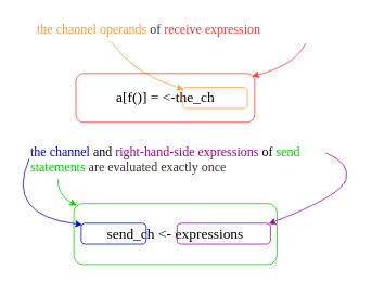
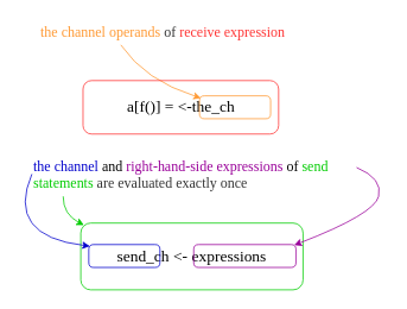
  <mxCell id="0" />
  <mxCell id="1" parent="0" />
  <mxCell id="2" value="" style="group" parent="1" vertex="1" connectable="0"><mxGeometry x="42.5" y="20" width="370" height="130" as="geometry" /></mxCell>
  <mxCell id="3" value="&lt;span style=&quot;box-sizing: border-box; font-size: 16px; font-style: normal; font-variant-ligatures: normal; font-variant-caps: normal; letter-spacing: normal; orphans: 4; text-align: left; text-indent: 0px; text-transform: none; widows: 2; word-spacing: 0px; -webkit-text-stroke-width: 0px; text-decoration-style: initial; text-decoration-color: initial;&quot; class=&quot;md-pair-s&quot;&gt;&lt;span style=&quot;box-sizing: border-box; font-size: 16px;&quot;&gt;&lt;span style=&quot;box-sizing: border-box; font-size: 16px;&quot; class=&quot;md-plain&quot;&gt;&lt;font color=&quot;#ff9933&quot; style=&quot;font-size: 16px;&quot;&gt;the channel operands&lt;/font&gt;&lt;font color=&quot;#333333&quot; style=&quot;font-size: 16px;&quot;&gt; of &lt;/font&gt;&lt;font color=&quot;#ff3333&quot; style=&quot;font-size: 16px;&quot;&gt;receive expression&amp;nbsp;&lt;/font&gt;&lt;/span&gt;&lt;/span&gt;&lt;/span&gt;" style="text;whiteSpace=wrap;html=1;fontFamily=Verdana;fontSize=16;fillColor=none;labelBackgroundColor=none;" parent="2" vertex="1"><mxGeometry width="370" height="30" as="geometry" /></mxCell>
- <mxCell id="4" value="" style="curved=1;endArrow=classic;html=1;rounded=0;fontSize=16;entryX=0.986;entryY=0.056;entryDx=0;entryDy=0;strokeColor=#FF3333;exitX=0.899;exitY=1.09;exitDx=0;exitDy=0;exitPerimeter=0;entryPerimeter=0;" parent="2" source="3" target="7" edge="1"><mxGeometry width="50" height="50" relative="1" as="geometry"><mxPoint x="268.19" y="157.01" as="sourcePoint" /><mxPoint x="-51.81" y="17.01" as="targetPoint" /><Array as="points"><mxPoint x="320" y="60" /></Array></mxGeometry></mxCell>
  <mxCell id="5" value="" style="curved=1;endArrow=classic;html=1;rounded=0;strokeColor=#FF9933;fontSize=16;fontColor=#FF9933;exitX=0.25;exitY=1;exitDx=0;exitDy=0;entryX=0.02;entryY=0.094;entryDx=0;entryDy=0;entryPerimeter=0;" parent="2" source="3" target="8" edge="1"><mxGeometry width="50" height="50" relative="1" as="geometry"><mxPoint x="90" y="10" as="sourcePoint" /><mxPoint x="190" y="90" as="targetPoint" /><Array as="points"><mxPoint x="120" y="70" /></Array></mxGeometry></mxCell>
  <mxCell id="6" value="" style="group;fillColor=default;opacity=0;" parent="2" vertex="1" connectable="0"><mxGeometry x="50" y="70" width="220" height="60" as="geometry" /></mxCell>
  <mxCell id="7" value="&lt;font style=&quot;font-size: 18px;&quot;&gt;a[f()] = &amp;lt;-the_ch&lt;/font&gt;" style="rounded=1;whiteSpace=wrap;html=1;fontSize=14;fontFamily=Lucida Console;strokeColor=#FF3333;arcSize=16;fillColor=none;" parent="6" vertex="1"><mxGeometry width="220" height="60" as="geometry" /></mxCell>
  <mxCell id="8" value="" style="rounded=1;whiteSpace=wrap;html=1;labelBackgroundColor=none;fontSize=16;fontColor=#FF9933;fillColor=none;strokeColor=#FF9933;arcSize=21;" parent="6" vertex="1"><mxGeometry x="131" y="17.143" width="80" height="25.714" as="geometry" /></mxCell>
  <mxCell id="9" value="" style="group" parent="1" vertex="1" connectable="0"><mxGeometry x="20" y="170" width="415" height="155" as="geometry" /></mxCell>
  <mxCell id="10" value="&lt;span style=&quot;font-family: Verdana; font-size: 16px; font-style: normal; font-variant-ligatures: normal; font-variant-caps: normal; font-weight: 400; letter-spacing: normal; text-align: left; text-indent: 0px; text-transform: none; widows: 2; word-spacing: 0px; -webkit-text-stroke-width: 0px; text-decoration-thickness: initial; text-decoration-style: initial; text-decoration-color: initial; box-sizing: border-box; orphans: 4;&quot; class=&quot;md-pair-s&quot;&gt;&lt;span style=&quot;box-sizing: border-box; font-size: 16px;&quot;&gt;&lt;span style=&quot;box-sizing: border-box; font-size: 16px;&quot; class=&quot;md-plain&quot;&gt;&lt;font color=&quot;#0000cc&quot; style=&quot;font-size: 16px;&quot;&gt;the channel&lt;/font&gt;&lt;font style=&quot;color: rgb(0, 0, 0); font-size: 16px;&quot; color=&quot;#333333&quot;&gt; and &lt;/font&gt;&lt;font color=&quot;#990099&quot; style=&quot;font-size: 16px;&quot;&gt;right-hand-side expressions&lt;/font&gt;&lt;font style=&quot;color: rgb(0, 0, 0); font-size: 16px;&quot; color=&quot;#333333&quot;&gt; of&lt;span&gt;&amp;nbsp;&lt;/span&gt;&lt;/font&gt;&lt;font color=&quot;#00cc00&quot; style=&quot;font-size: 16px;&quot;&gt;send statements&lt;/font&gt;&lt;/span&gt;&lt;/span&gt;&lt;/span&gt;&lt;span style=&quot;font-family: Verdana; font-size: 16px; font-style: normal; font-variant-ligatures: normal; font-variant-caps: normal; font-weight: 400; letter-spacing: normal; text-align: left; text-indent: 0px; text-transform: none; widows: 2; word-spacing: 0px; -webkit-text-stroke-width: 0px; text-decoration-thickness: initial; text-decoration-style: initial; text-decoration-color: initial; box-sizing: border-box; color: rgb(51, 51, 51); orphans: 4;&quot; class=&quot;md-plain md-expand&quot;&gt;&amp;nbsp;are evaluated exactly once&lt;/span&gt;" style="text;whiteSpace=wrap;html=1;fontSize=16;fontColor=#FF9933;" parent="9" vertex="1"><mxGeometry x="15" width="400" height="50" as="geometry" /></mxCell>
  <mxCell id="11" value="" style="group;fillColor=none;" parent="9" vertex="1" connectable="0"><mxGeometry x="70" y="80" width="250" height="75" as="geometry" /></mxCell>
  <mxCell id="12" value="send_ch &amp;lt;- expressions" style="rounded=1;whiteSpace=wrap;html=1;fontSize=18;fontFamily=Lucida Console;strokeColor=#00CC00;fillColor=none;" parent="11" vertex="1"><mxGeometry width="250" height="75" as="geometry" /></mxCell>
  <mxCell id="13" value="" style="rounded=1;whiteSpace=wrap;html=1;labelBackgroundColor=none;fontSize=16;fontColor=#FF9933;fillColor=none;strokeColor=#0000CC;arcSize=21;" parent="11" vertex="1"><mxGeometry x="9" y="24.143" width="80" height="25.714" as="geometry" /></mxCell>
  <mxCell id="14" value="" style="rounded=1;whiteSpace=wrap;html=1;labelBackgroundColor=none;fontSize=16;fontColor=#FF9933;fillColor=none;strokeColor=#990099;arcSize=21;" parent="11" vertex="1"><mxGeometry x="127" y="24.14" width="115" height="25.71" as="geometry" /></mxCell>
  <mxCell id="15" value="" style="curved=1;endArrow=classic;html=1;rounded=0;fontSize=16;entryX=0.015;entryY=0.069;entryDx=0;entryDy=0;strokeColor=#0000CC;exitX=0;exitY=0.5;exitDx=0;exitDy=0;entryPerimeter=0;" parent="9" source="10" target="13" edge="1"><mxGeometry width="50" height="50" relative="1" as="geometry"><mxPoint x="15.0" y="19.34" as="sourcePoint" /><mxPoint x="-50.71" y="60" as="targetPoint" /><Array as="points"><mxPoint y="60" /><mxPoint x="30" y="100" /></Array></mxGeometry></mxCell>
  <mxCell id="16" value="" style="curved=1;endArrow=classic;html=1;rounded=0;fontSize=16;entryX=0.014;entryY=0.032;entryDx=0;entryDy=0;strokeColor=#00CC00;entryPerimeter=0;exitX=0.088;exitY=1;exitDx=0;exitDy=0;exitPerimeter=0;" parent="9" source="10" target="12" edge="1"><mxGeometry width="50" height="50" relative="1" as="geometry"><mxPoint x="24.6" y="30.76" as="sourcePoint" /><mxPoint x="90.2" y="115.917" as="targetPoint" /><Array as="points"><mxPoint x="50" y="70" /></Array></mxGeometry></mxCell>
  <mxCell id="17" style="edgeStyle=orthogonalEdgeStyle;rounded=0;orthogonalLoop=1;jettySize=auto;html=1;exitX=0.5;exitY=1;exitDx=0;exitDy=0;strokeColor=#0000CC;fontSize=16;fontColor=#990099;" parent="9" source="10" target="10" edge="1"><mxGeometry relative="1" as="geometry" /></mxCell>
  <mxCell id="18" value="" style="curved=1;endArrow=classic;html=1;rounded=0;fontSize=16;entryX=0.983;entryY=0.024;entryDx=0;entryDy=0;strokeColor=#990099;entryPerimeter=0;exitX=0.088;exitY=1;exitDx=0;exitDy=0;exitPerimeter=0;" parent="9" target="14" edge="1"><mxGeometry width="50" height="50" relative="1" as="geometry"><mxPoint x="380.2" y="17.6" as="sourcePoint" /><mxPoint x="403.5" y="50" as="targetPoint" /><Array as="points"><mxPoint x="410" y="30" /><mxPoint x="400" y="70" /></Array></mxGeometry></mxCell>
